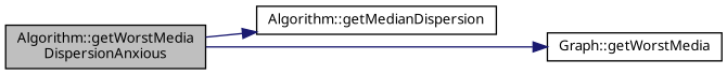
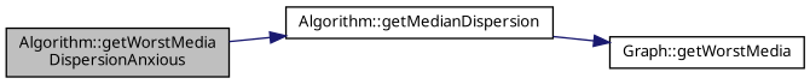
  digraph {
    fontname="Noto Sans"
    rankdir=LR
    node [color=black fillcolor=white fontname="Noto Sans" fontsize=10 shape=record style=filled]
    edge [color=midnightblue fontname="Noto Sans" fontsize=10 labelfontname=Helvetica labelfontsize=10 style=solid]
    n1 [fillcolor=grey75 fontcolor=black height=0.2 label="Algorithm::getWorstMedia\lDispersionAnxious" width=0.4]
    n2 [height=0.2 label="Algorithm::getMedianDispersion" width=0.4]
    n3 [height=0.2 label="Graph::getWorstMedia" width=0.4]
    n1 -> n2
-   n1 -> n3
+   n2 -> n3
  }
